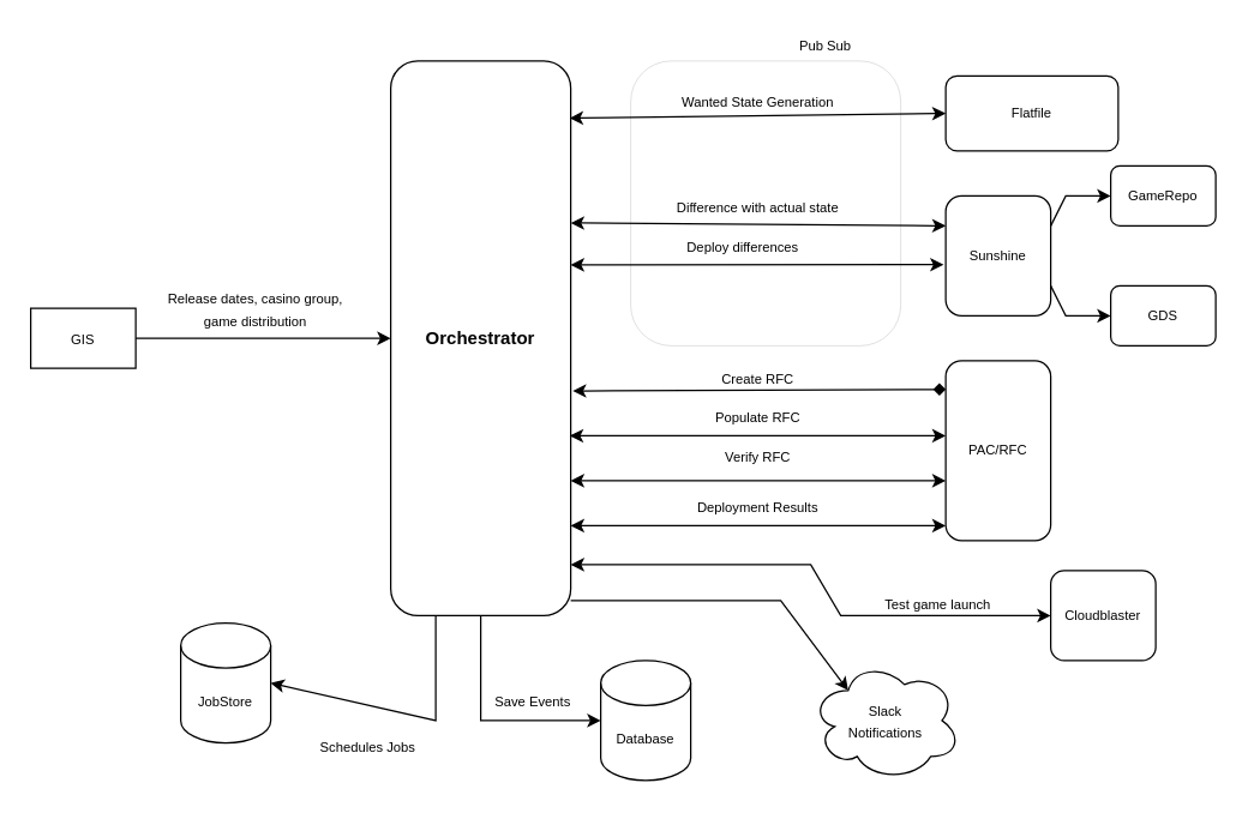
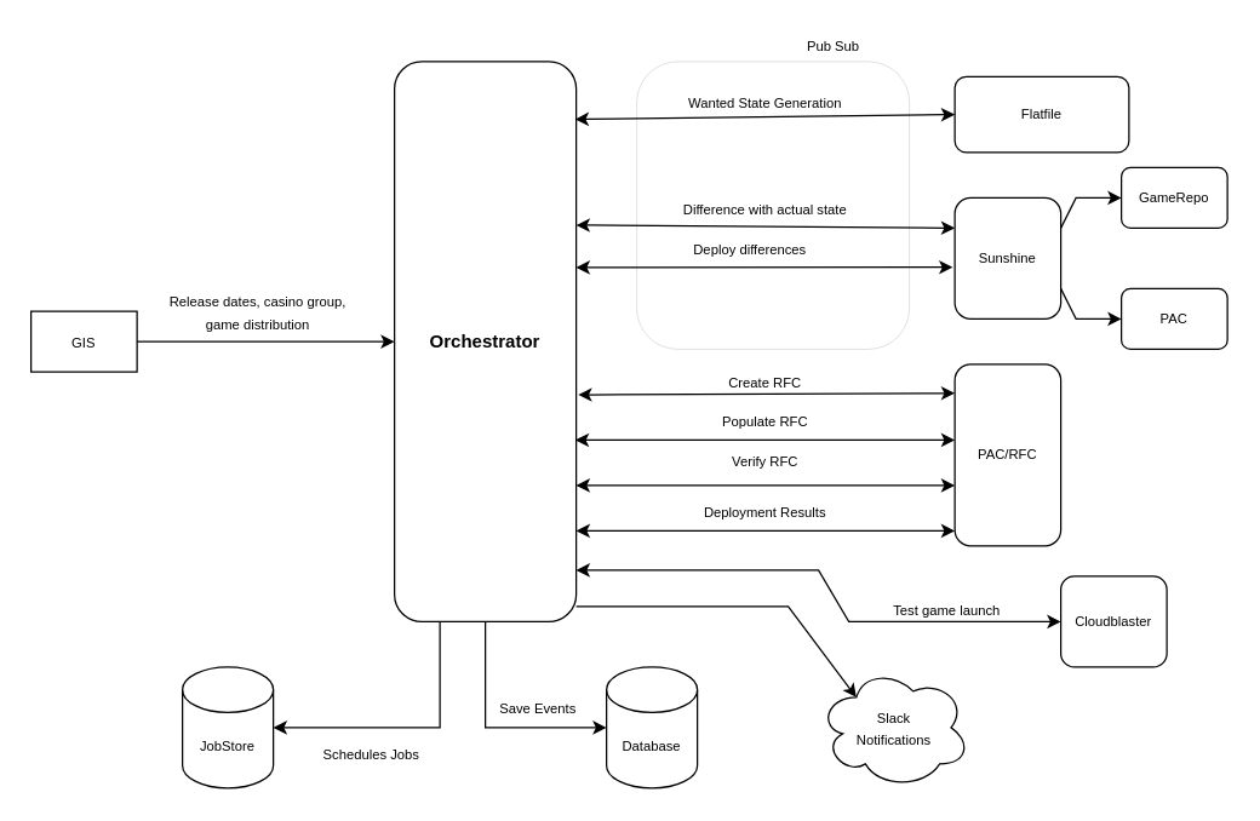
  <mxCell id="0" />
  <mxCell id="1" parent="0" />
  <mxCell id="2" value="" style="rounded=1;whiteSpace=wrap;html=1;fontSize=9;dashed=1;dashPattern=1 1;strokeWidth=0;glass=0;shadow=0;gradientColor=none;" parent="1" vertex="1"><mxGeometry x="420" y="40" width="180" height="190" as="geometry" /></mxCell>
  <mxCell id="3" value="&lt;font style=&quot;font-size: 9px;&quot;&gt;GIS&lt;/font&gt;" style="whiteSpace=wrap;html=1;rounded=0;" parent="1" vertex="1"><mxGeometry x="20" y="205" width="70" height="40" as="geometry" /></mxCell>
  <mxCell id="4" value="&lt;b&gt;Orchestrator&lt;/b&gt;" style="rounded=1;whiteSpace=wrap;html=1;" parent="1" vertex="1"><mxGeometry x="260" y="40" width="120" height="370" as="geometry" /></mxCell>
  <mxCell id="5" value="" style="endArrow=classic;html=1;rounded=0;entryX=0;entryY=0.5;entryDx=0;entryDy=0;exitX=1;exitY=0.5;exitDx=0;exitDy=0;" parent="1" source="3" target="4" edge="1"><mxGeometry width="50" height="50" relative="1" as="geometry"><mxPoint x="130" y="270" as="sourcePoint" /><mxPoint x="180" y="220" as="targetPoint" /></mxGeometry></mxCell>
  <mxCell id="6" value="&lt;font style=&quot;font-size: 9px;&quot;&gt;Release dates, casino group, game distribution&lt;/font&gt;" style="text;html=1;strokeColor=none;fillColor=none;align=center;verticalAlign=middle;whiteSpace=wrap;rounded=0;" parent="1" vertex="1"><mxGeometry x="110" y="190" width="120" height="30" as="geometry" /></mxCell>
  <mxCell id="7" value="Flatfile" style="rounded=1;whiteSpace=wrap;html=1;fontSize=9;" parent="1" vertex="1"><mxGeometry x="630" y="50" width="115" height="50" as="geometry" /></mxCell>
  <mxCell id="8" value="Sunshine" style="rounded=1;whiteSpace=wrap;html=1;fontSize=9;" parent="1" vertex="1"><mxGeometry x="630" y="130" width="70" height="80" as="geometry" /></mxCell>
  <mxCell id="9" value="PAC/RFC" style="rounded=1;whiteSpace=wrap;html=1;fontSize=9;" parent="1" vertex="1"><mxGeometry x="630" y="240" width="70" height="120" as="geometry" /></mxCell>
  <mxCell id="10" value="Wanted State Generation" style="text;html=1;strokeColor=none;fillColor=none;align=center;verticalAlign=middle;whiteSpace=wrap;rounded=0;fontSize=9;" parent="1" vertex="1"><mxGeometry x="440" y="60" width="130" height="15" as="geometry" /></mxCell>
  <mxCell id="11" value="" style="endArrow=classic;startArrow=classic;html=1;rounded=0;fontSize=9;entryX=0;entryY=0.5;entryDx=0;entryDy=0;exitX=0.994;exitY=0.103;exitDx=0;exitDy=0;exitPerimeter=0;" parent="1" source="4" target="7" edge="1"><mxGeometry width="50" height="50" relative="1" as="geometry"><mxPoint x="350" y="250" as="sourcePoint" /><mxPoint x="400" y="200" as="targetPoint" /></mxGeometry></mxCell>
  <mxCell id="12" value="" style="endArrow=classic;startArrow=classic;html=1;rounded=0;fontSize=9;exitX=1;exitY=0.292;exitDx=0;exitDy=0;exitPerimeter=0;entryX=0;entryY=0.25;entryDx=0;entryDy=0;" parent="1" source="4" edge="1" target="8"><mxGeometry width="50" height="50" relative="1" as="geometry"><mxPoint x="560" y="220" as="sourcePoint" /><mxPoint x="632" y="155" as="targetPoint" /></mxGeometry></mxCell>
  <mxCell id="13" value="Difference with actual state" style="text;html=1;strokeColor=none;fillColor=none;align=center;verticalAlign=middle;whiteSpace=wrap;rounded=0;fontSize=9;" parent="1" vertex="1"><mxGeometry x="440" y="130" width="130" height="15" as="geometry" /></mxCell>
  <mxCell id="14" value="" style="endArrow=classic;startArrow=classic;html=1;rounded=0;fontSize=9;entryX=-0.019;entryY=0.573;entryDx=0;entryDy=0;entryPerimeter=0;" parent="1" target="8" edge="1"><mxGeometry width="50" height="50" relative="1" as="geometry"><mxPoint x="380" y="176" as="sourcePoint" /><mxPoint x="640" y="200" as="targetPoint" /></mxGeometry></mxCell>
  <mxCell id="15" value="Deploy differences" style="text;html=1;strokeColor=none;fillColor=none;align=center;verticalAlign=middle;whiteSpace=wrap;rounded=0;fontSize=9;" parent="1" vertex="1"><mxGeometry x="430" y="157.5" width="130" height="15" as="geometry" /></mxCell>
- <mxCell id="16" value="" style="endArrow=diamond;startArrow=classic;html=1;rounded=0;fontSize=9;exitX=1.011;exitY=0.595;exitDx=0;exitDy=0;exitPerimeter=0;entryX=0;entryY=0.159;entryDx=0;entryDy=0;entryPerimeter=0;" parent="1" source="4" edge="1" target="9"><mxGeometry width="50" height="50" relative="1" as="geometry"><mxPoint x="350" y="250" as="sourcePoint" /><mxPoint x="630" y="279" as="targetPoint" /></mxGeometry></mxCell>
+ <mxCell id="16" value="" style="endArrow=classic;startArrow=classic;html=1;rounded=0;fontSize=9;exitX=1.011;exitY=0.595;exitDx=0;exitDy=0;exitPerimeter=0;entryX=0;entryY=0.159;entryDx=0;entryDy=0;entryPerimeter=0;" parent="1" source="4" edge="1" target="9"><mxGeometry width="50" height="50" relative="1" as="geometry"><mxPoint x="350" y="250" as="sourcePoint" /><mxPoint x="630" y="279" as="targetPoint" /></mxGeometry></mxCell>
  <mxCell id="17" value="Create RFC" style="text;html=1;strokeColor=none;fillColor=none;align=center;verticalAlign=middle;whiteSpace=wrap;rounded=0;fontSize=9;" parent="1" vertex="1"><mxGeometry x="440" y="245" width="130" height="15" as="geometry" /></mxCell>
  <mxCell id="18" value="" style="endArrow=classic;startArrow=classic;html=1;rounded=0;fontSize=9;entryX=0.019;entryY=0.176;entryDx=0;entryDy=0;entryPerimeter=0;exitX=1.006;exitY=0.647;exitDx=0;exitDy=0;exitPerimeter=0;" parent="1" edge="1"><mxGeometry width="50" height="50" relative="1" as="geometry"><mxPoint x="379.39" y="290.03" as="sourcePoint" /><mxPoint x="630" y="290" as="targetPoint" /></mxGeometry></mxCell>
  <mxCell id="19" value="Populate RFC" style="text;html=1;strokeColor=none;fillColor=none;align=center;verticalAlign=middle;whiteSpace=wrap;rounded=0;fontSize=9;" parent="1" vertex="1"><mxGeometry x="440" y="270" width="130" height="15" as="geometry" /></mxCell>
  <mxCell id="20" value="" style="endArrow=classic;startArrow=classic;html=1;rounded=0;fontSize=9;" parent="1" edge="1"><mxGeometry width="50" height="50" relative="1" as="geometry"><mxPoint x="380" y="320" as="sourcePoint" /><mxPoint x="630" y="320" as="targetPoint" /></mxGeometry></mxCell>
  <mxCell id="21" value="Verify RFC" style="text;html=1;strokeColor=none;fillColor=none;align=center;verticalAlign=middle;whiteSpace=wrap;rounded=0;fontSize=9;" parent="1" vertex="1"><mxGeometry x="440" y="297.5" width="130" height="15" as="geometry" /></mxCell>
  <mxCell id="22" value="" style="endArrow=classic;startArrow=classic;html=1;rounded=0;fontSize=9;" parent="1" edge="1"><mxGeometry width="50" height="50" relative="1" as="geometry"><mxPoint x="380" y="350" as="sourcePoint" /><mxPoint x="630" y="350" as="targetPoint" /></mxGeometry></mxCell>
  <mxCell id="23" value="Deployment Results" style="text;html=1;strokeColor=none;fillColor=none;align=center;verticalAlign=middle;whiteSpace=wrap;rounded=0;fontSize=9;" parent="1" vertex="1"><mxGeometry x="440" y="330" width="130" height="15" as="geometry" /></mxCell>
  <mxCell id="24" value="GameRepo" style="rounded=1;whiteSpace=wrap;html=1;fontSize=9;" parent="1" vertex="1"><mxGeometry x="740" y="110" width="70" height="40" as="geometry" /></mxCell>
- <mxCell id="25" value="GDS" style="rounded=1;whiteSpace=wrap;html=1;fontSize=9;" parent="1" vertex="1"><mxGeometry x="740" y="190" width="70" height="40" as="geometry" /></mxCell>
+ <mxCell id="25" value="PAC" style="rounded=1;whiteSpace=wrap;html=1;fontSize=9;" parent="1" vertex="1"><mxGeometry x="740" y="190" width="70" height="40" as="geometry" /></mxCell>
  <mxCell id="26" value="" style="endArrow=classic;html=1;rounded=0;fontSize=9;entryX=0;entryY=0.5;entryDx=0;entryDy=0;exitX=1;exitY=0.25;exitDx=0;exitDy=0;" parent="1" source="8" target="24" edge="1"><mxGeometry width="50" height="50" relative="1" as="geometry"><mxPoint x="570" y="250" as="sourcePoint" /><mxPoint x="620" y="200" as="targetPoint" /><Array as="points"><mxPoint x="710" y="130" /></Array></mxGeometry></mxCell>
  <mxCell id="27" value="" style="endArrow=classic;html=1;rounded=0;fontSize=9;entryX=0;entryY=0.5;entryDx=0;entryDy=0;exitX=1;exitY=0.75;exitDx=0;exitDy=0;" parent="1" target="25" edge="1" source="8"><mxGeometry width="50" height="50" relative="1" as="geometry"><mxPoint x="700" y="220" as="sourcePoint" /><mxPoint x="620" y="200" as="targetPoint" /><Array as="points"><mxPoint x="710" y="210" /></Array></mxGeometry></mxCell>
  <mxCell id="28" value="Database" style="shape=cylinder3;whiteSpace=wrap;html=1;boundedLbl=1;backgroundOutline=1;size=15;fontSize=9;" parent="1" vertex="1"><mxGeometry x="400" y="440" width="60" height="80" as="geometry" /></mxCell>
  <mxCell id="29" value="" style="endArrow=classic;html=1;rounded=0;fontSize=9;entryX=0;entryY=0.5;entryDx=0;entryDy=0;entryPerimeter=0;exitX=0.5;exitY=1;exitDx=0;exitDy=0;" parent="1" source="4" target="28" edge="1"><mxGeometry width="50" height="50" relative="1" as="geometry"><mxPoint x="330" y="350" as="sourcePoint" /><mxPoint x="380" y="300" as="targetPoint" /><Array as="points"><mxPoint x="320" y="480" /></Array></mxGeometry></mxCell>
  <mxCell id="30" value="Save Events" style="text;html=1;strokeColor=none;fillColor=none;align=center;verticalAlign=middle;whiteSpace=wrap;rounded=0;fontSize=9;" parent="1" vertex="1"><mxGeometry x="305" y="460" width="100" height="15" as="geometry" /></mxCell>
- <mxCell id="31" value="JobStore" style="shape=cylinder3;whiteSpace=wrap;html=1;boundedLbl=1;backgroundOutline=1;size=15;fontSize=9;" parent="1" vertex="1"><mxGeometry x="120" y="415" width="60" height="80" as="geometry" /></mxCell>
+ <mxCell id="31" value="JobStore" style="shape=cylinder3;whiteSpace=wrap;html=1;boundedLbl=1;backgroundOutline=1;size=15;fontSize=9;" parent="1" vertex="1"><mxGeometry x="120" y="440" width="60" height="80" as="geometry" /></mxCell>
  <mxCell id="32" value="" style="endArrow=classic;html=1;rounded=0;fontSize=9;exitX=0.25;exitY=1;exitDx=0;exitDy=0;entryX=1;entryY=0.5;entryDx=0;entryDy=0;entryPerimeter=0;" parent="1" source="4" target="31" edge="1"><mxGeometry width="50" height="50" relative="1" as="geometry"><mxPoint x="330" y="350" as="sourcePoint" /><mxPoint x="380" y="300" as="targetPoint" /><Array as="points"><mxPoint x="290" y="480" /></Array></mxGeometry></mxCell>
  <mxCell id="33" value="Schedules Jobs" style="text;html=1;strokeColor=none;fillColor=none;align=center;verticalAlign=middle;whiteSpace=wrap;rounded=0;fontSize=9;" parent="1" vertex="1"><mxGeometry x="195" y="490" width="100" height="15" as="geometry" /></mxCell>
  <mxCell id="34" value="Pub Sub" style="text;html=1;strokeColor=none;fillColor=none;align=center;verticalAlign=middle;whiteSpace=wrap;rounded=0;shadow=0;glass=0;dashed=1;dashPattern=1 1;fontSize=9;" parent="1" vertex="1"><mxGeometry x="510" y="20" width="80" height="20" as="geometry" /></mxCell>
  <mxCell id="35" value="&lt;font style=&quot;font-size: 9px;&quot;&gt;Slack &lt;br&gt;Notifications&lt;/font&gt;" style="ellipse;shape=cloud;whiteSpace=wrap;html=1;" parent="1" vertex="1"><mxGeometry x="540" y="440" width="100" height="80" as="geometry" /></mxCell>
  <mxCell id="36" value="" style="endArrow=classic;html=1;rounded=0;fontSize=9;entryX=0.25;entryY=0.25;entryDx=0;entryDy=0;entryPerimeter=0;" parent="1" target="35" edge="1"><mxGeometry width="50" height="50" relative="1" as="geometry"><mxPoint x="380" y="400" as="sourcePoint" /><mxPoint x="410" y="310" as="targetPoint" /><Array as="points"><mxPoint x="520" y="400" /></Array></mxGeometry></mxCell>
  <mxCell id="37" value="Cloudblaster" style="rounded=1;whiteSpace=wrap;html=1;fontSize=9;" vertex="1" parent="1"><mxGeometry x="700" y="380" width="70" height="60" as="geometry" /></mxCell>
  <mxCell id="38" value="" style="endArrow=classic;startArrow=classic;html=1;rounded=0;entryX=0;entryY=0.5;entryDx=0;entryDy=0;" edge="1" parent="1" target="37"><mxGeometry width="50" height="50" relative="1" as="geometry"><mxPoint x="380" y="376" as="sourcePoint" /><mxPoint x="570" y="200" as="targetPoint" /><Array as="points"><mxPoint x="540" y="376" /><mxPoint x="560" y="410" /></Array></mxGeometry></mxCell>
  <mxCell id="39" value="Test game launch" style="text;html=1;strokeColor=none;fillColor=none;align=center;verticalAlign=middle;whiteSpace=wrap;rounded=0;fontSize=9;" vertex="1" parent="1"><mxGeometry x="560" y="395" width="130" height="15" as="geometry" /></mxCell>
